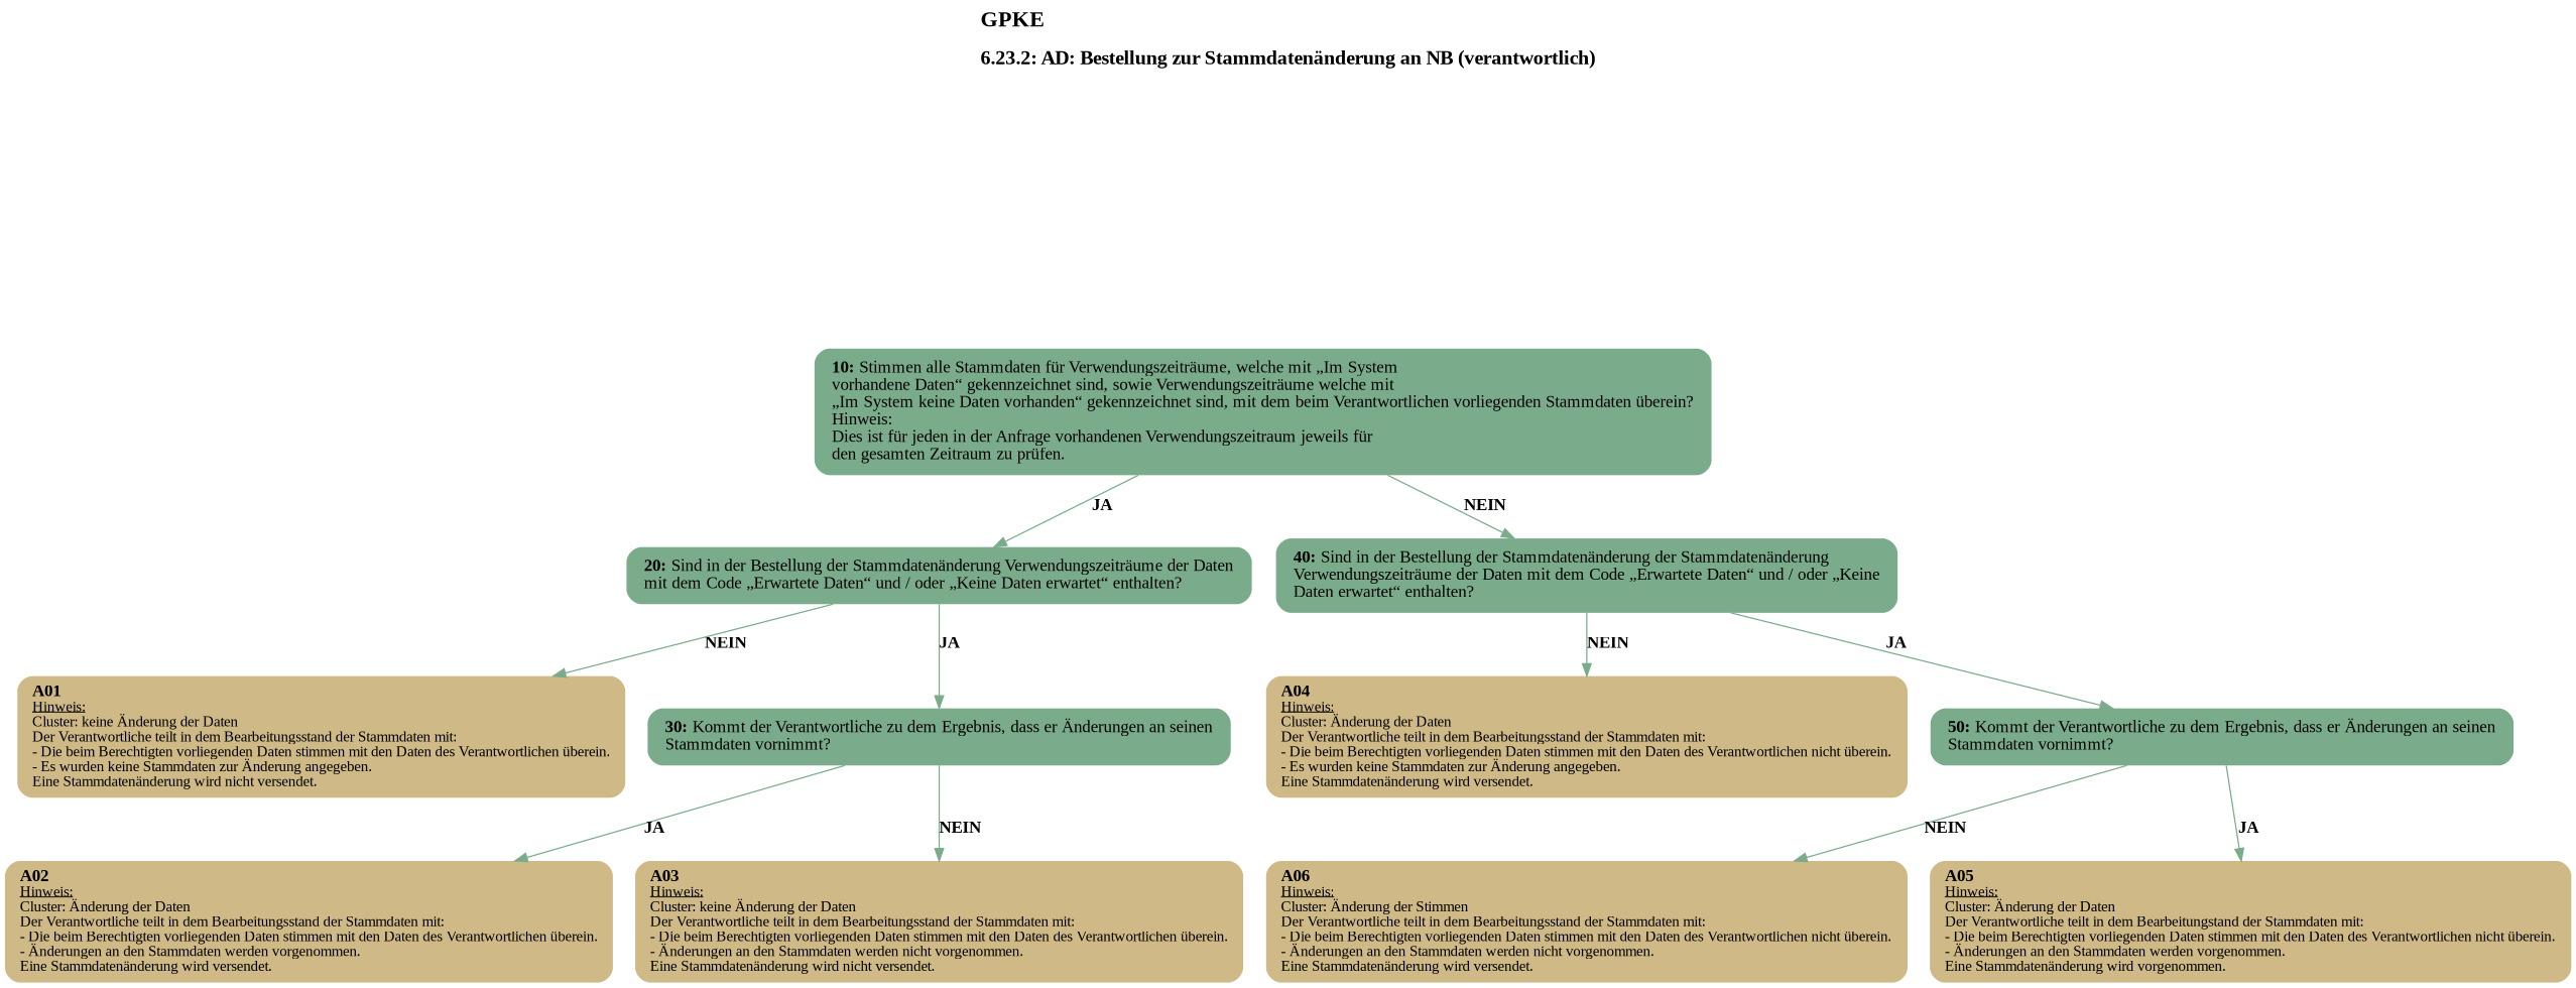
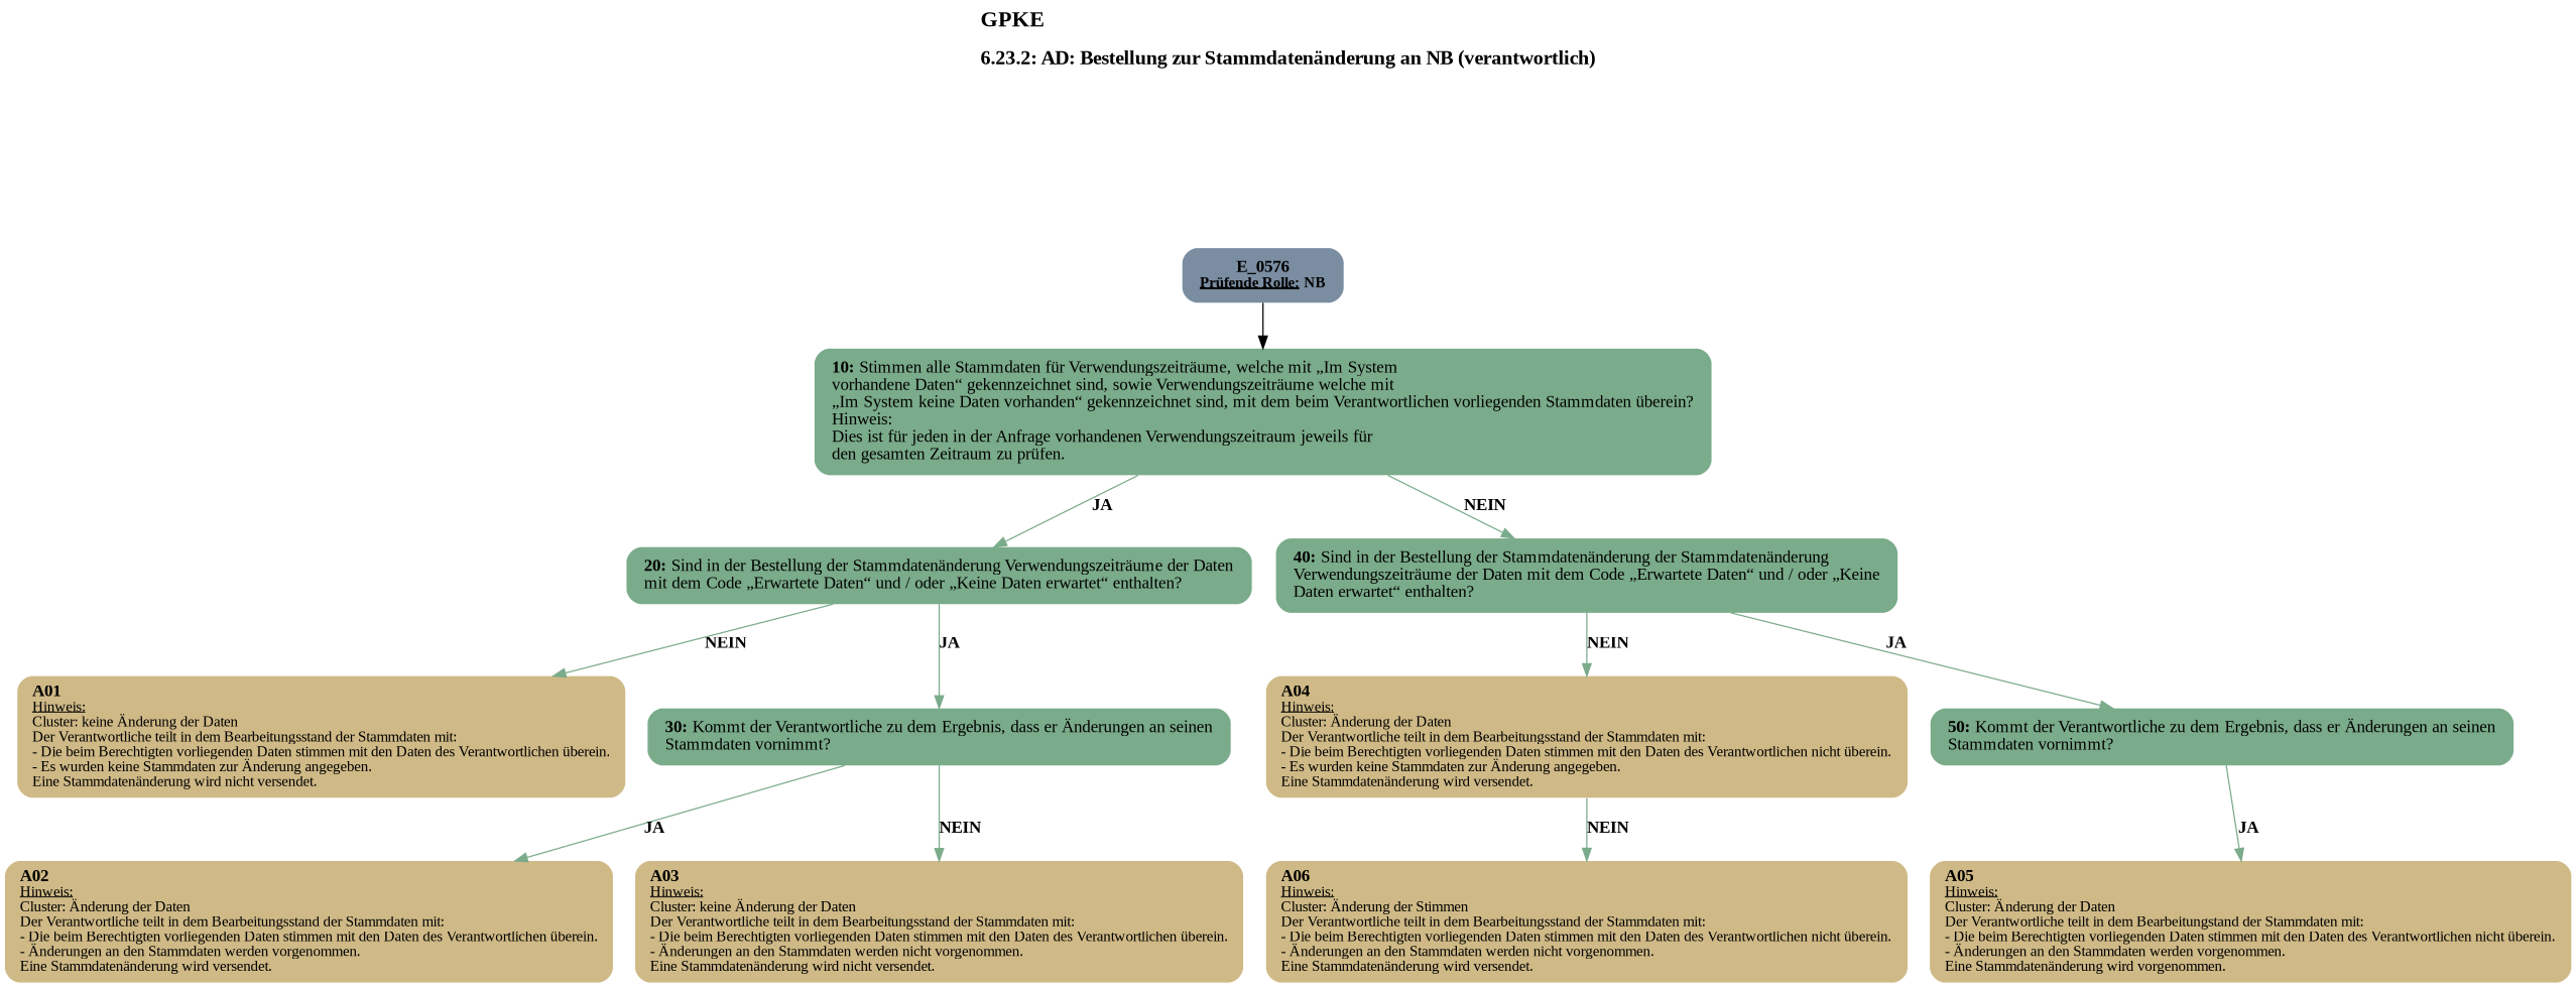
  digraph {
    concentrate=true
    fontname="Liberation Serif"
    label=<<B><FONT POINT-SIZE="18">GPKE</FONT></B><BR align="left"/><BR/><B><FONT POINT-SIZE="16">6.23.2: AD: Bestellung zur Stammdatenänderung an NB (verantwortlich)</FONT></B><BR align="left"/><BR/><BR/><BR/>>
    labelloc=t
    pack=true
    packmode=array
    rankdir=TB
    node [fillcolor="#cfb986" fontname="Liberation Serif" margin="0.2,0.12" penwidth=0.0 shape=box style="filled,rounded"]
    edge [fontname="Liberation Serif" color="#7aab8a"]
+   n1 [fillcolor="#7a8da1" label=<<B>E_0576</B><BR align="center"/><FONT point-size="12"><B><U>Prüfende Rolle:</U> NB</B></FONT><BR align="center"/>>]
    n2 [fillcolor="#7aab8a" label=<<B>10: </B>Stimmen alle Stammdaten für Verwendungszeiträume, welche mit „Im System<BR align="left"/>vorhandene Daten“ gekennzeichnet sind, sowie Verwendungszeiträume welche mit<BR align="left"/>„Im System keine Daten vorhanden“ gekennzeichnet sind, mit dem beim Verantwortlichen vorliegenden Stammdaten überein?<BR align="left"/>Hinweis:<BR align="left"/>Dies ist für jeden in der Anfrage vorhandenen Verwendungszeitraum jeweils für<BR align="left"/>den gesamten Zeitraum zu prüfen.<BR align="left"/>>]
    n3 [fillcolor="#7aab8a" label=<<B>20: </B>Sind in der Bestellung der Stammdatenänderung Verwendungszeiträume der Daten<BR align="left"/>mit dem Code „Erwartete Daten“ und / oder „Keine Daten erwartet“ enthalten?<BR align="left"/>>]
    n4 [fillcolor="#7aab8a" label=<<B>40: </B>Sind in der Bestellung der Stammdatenänderung der Stammdatenänderung<BR align="left"/>Verwendungszeiträume der Daten mit dem Code „Erwartete Daten“ und / oder „Keine<BR align="left"/>Daten erwartet“ enthalten?<BR align="left"/>>]
    n5 [label=<<B>A01</B><BR align="left"/><FONT point-size="12"><U>Hinweis:</U><BR align="left"/>Cluster: keine Änderung der Daten<BR align="left"/>Der Verantwortliche teilt in dem Bearbeitungsstand der Stammdaten mit:<BR align="left"/>- Die beim Berechtigten vorliegenden Daten stimmen mit den Daten des Verantwortlichen überein.<BR align="left"/>- Es wurden keine Stammdaten zur Änderung angegeben.<BR align="left"/>Eine Stammdatenänderung wird nicht versendet.<BR align="left"/></FONT>> margin="0.17,0.08"]
    n6 [fillcolor="#7aab8a" label=<<B>30: </B>Kommt der Verantwortliche zu dem Ergebnis, dass er Änderungen an seinen<BR align="left"/>Stammdaten vornimmt?<BR align="left"/>>]
    n7 [label=<<B>A04</B><BR align="left"/><FONT point-size="12"><U>Hinweis:</U><BR align="left"/>Cluster: Änderung der Daten<BR align="left"/>Der Verantwortliche teilt in dem Bearbeitungsstand der Stammdaten mit:<BR align="left"/>- Die beim Berechtigten vorliegenden Daten stimmen mit den Daten des Verantwortlichen nicht überein.<BR align="left"/>- Es wurden keine Stammdaten zur Änderung angegeben.<BR align="left"/>Eine Stammdatenänderung wird versendet.<BR align="left"/></FONT>> margin="0.17,0.08"]
    n8 [fillcolor="#7aab8a" label=<<B>50: </B>Kommt der Verantwortliche zu dem Ergebnis, dass er Änderungen an seinen<BR align="left"/>Stammdaten vornimmt?<BR align="left"/>>]
    n9 [label=<<B>A02</B><BR align="left"/><FONT point-size="12"><U>Hinweis:</U><BR align="left"/>Cluster: Änderung der Daten<BR align="left"/>Der Verantwortliche teilt in dem Bearbeitungsstand der Stammdaten mit:<BR align="left"/>- Die beim Berechtigten vorliegenden Daten stimmen mit den Daten des Verantwortlichen überein.<BR align="left"/>- Änderungen an den Stammdaten werden vorgenommen.<BR align="left"/>Eine Stammdatenänderung wird versendet.<BR align="left"/></FONT>> margin="0.17,0.08"]
    n10 [label=<<B>A03</B><BR align="left"/><FONT point-size="12"><U>Hinweis:</U><BR align="left"/>Cluster: keine Änderung der Daten<BR align="left"/>Der Verantwortliche teilt in dem Bearbeitungsstand der Stammdaten mit:<BR align="left"/>- Die beim Berechtigten vorliegenden Daten stimmen mit den Daten des Verantwortlichen überein.<BR align="left"/>- Änderungen an den Stammdaten werden nicht vorgenommen.<BR align="left"/>Eine Stammdatenänderung wird nicht versendet.<BR align="left"/></FONT>> margin="0.17,0.08"]
    n11 [label=<<B>A05</B><BR align="left"/><FONT point-size="12"><U>Hinweis:</U><BR align="left"/>Cluster: Änderung der Daten<BR align="left"/>Der Verantwortliche teilt in dem Bearbeitungstand der Stammdaten mit:<BR align="left"/>- Die beim Berechtigten vorliegenden Daten stimmen mit den Daten des Verantwortlichen nicht überein.<BR align="left"/>- Änderungen an den Stammdaten werden vorgenommen.<BR align="left"/>Eine Stammdatenänderung wird vorgenommen.<BR align="left"/></FONT>> margin="0.17,0.08"]
    n12 [label=<<B>A06</B><BR align="left"/><FONT point-size="12"><U>Hinweis:</U><BR align="left"/>Cluster: Änderung der Stimmen<BR align="left"/>Der Verantwortliche teilt in dem Bearbeitungsstand der Stammdaten mit:<BR align="left"/>- Die beim Berechtigten vorliegenden Daten stimmen mit den Daten des Verantwortlichen nicht überein.<BR align="left"/>- Änderungen an den Stammdaten werden nicht vorgenommen.<BR align="left"/>Eine Stammdatenänderung wird versendet.<BR align="left"/></FONT>> margin="0.17,0.08"]
+   n1 -> n2 [color=""]
    n2 -> n3 [label=<<B>JA</B>>]
    n2 -> n4 [label=<<B>NEIN</B>>]
    n3 -> n5 [label=<<B>NEIN</B>>]
    n3 -> n6 [label=<<B>JA</B>>]
    n4 -> n7 [label=<<B>NEIN</B>>]
    n4 -> n8 [label=<<B>JA</B>>]
    n6 -> n9 [label=<<B>JA</B>>]
    n6 -> n10 [label=<<B>NEIN</B>>]
    n8 -> n11 [label=<<B>JA</B>>]
-   n8 -> n12 [label=<<B>NEIN</B>>]
+   n7 -> n12 [label=<<B>NEIN</B>>]
  }
